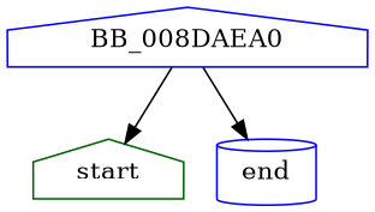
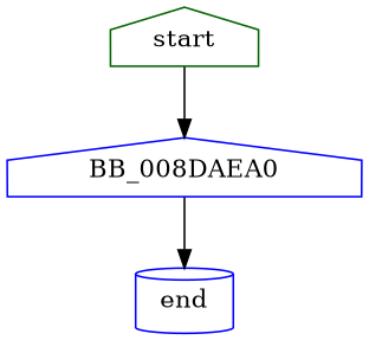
  digraph {
    node [color=blue shape=house]
    start [color=darkgreen]
    n2 [label=BB_008DAEA0]
    end [shape=cylinder]
-   n2 -> start
+   start -> n2
    n2 -> end
  }
